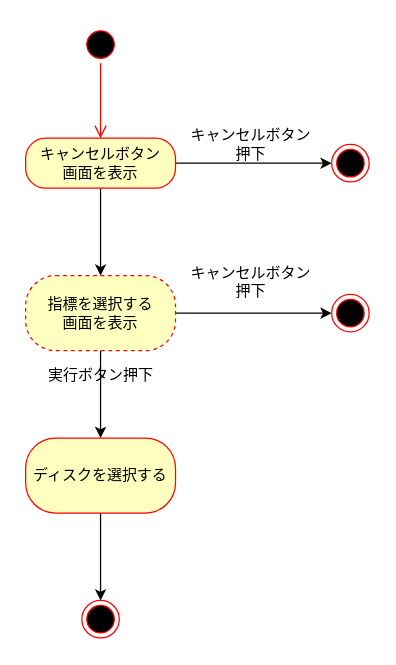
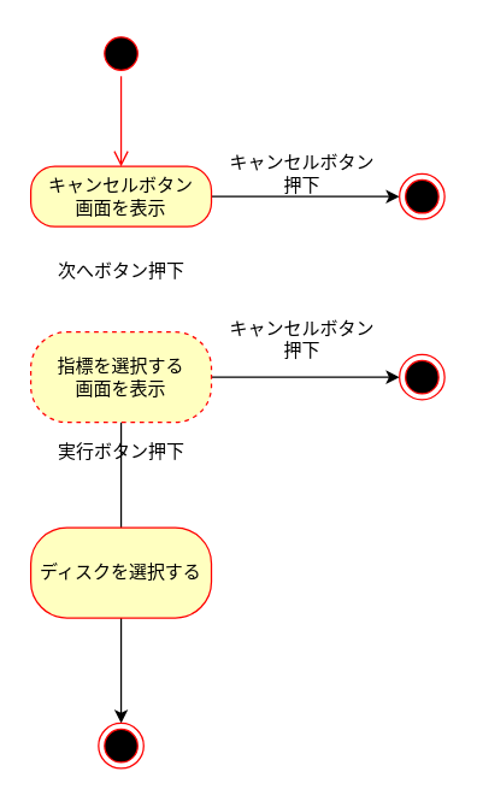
  <mxCell id="0" />
  <mxCell id="1" parent="0" />
  <mxCell id="2" value="" style="ellipse;html=1;shape=startState;fillColor=#000000;strokeColor=#ff0000;" vertex="1" parent="1"><mxGeometry x="65" y="20" width="30" height="30" as="geometry" /></mxCell>
  <mxCell id="3" value="" style="edgeStyle=orthogonalEdgeStyle;html=1;verticalAlign=bottom;endArrow=open;endSize=8;strokeColor=#ff0000;" edge="1" parent="1" source="2"><mxGeometry relative="1" as="geometry"><mxPoint x="80" y="110" as="targetPoint" /></mxGeometry></mxCell>
  <mxCell id="4" value="" style="edgeStyle=orthogonalEdgeStyle;rounded=0;orthogonalLoop=1;jettySize=auto;html=1;" edge="1" parent="1" source="6" target="7"><mxGeometry relative="1" as="geometry" /></mxCell>
- <mxCell id="5" value="" style="edgeStyle=orthogonalEdgeStyle;rounded=0;orthogonalLoop=1;jettySize=auto;html=1;" edge="1" parent="1" source="6" target="12"><mxGeometry relative="1" as="geometry" /></mxCell>
  <mxCell id="6" value="キャンセルボタン&lt;br&gt;画面を表示" style="rounded=1;whiteSpace=wrap;html=1;arcSize=40;fontColor=#000000;fillColor=#ffffc0;strokeColor=#ff0000;" vertex="1" parent="1"><mxGeometry x="20" y="110" width="120" height="40" as="geometry" /></mxCell>
  <mxCell id="7" value="" style="ellipse;html=1;shape=endState;fillColor=#000000;strokeColor=#ff0000;" vertex="1" parent="1"><mxGeometry x="265" y="115" width="30" height="30" as="geometry" /></mxCell>
  <mxCell id="8" value="キャンセルボタン&lt;br&gt;押下" style="text;html=1;align=center;verticalAlign=middle;resizable=0;points=[];autosize=1;" vertex="1" parent="1"><mxGeometry x="145" y="100" width="110" height="30" as="geometry" /></mxCell>
  <mxCell id="9" style="edgeStyle=orthogonalEdgeStyle;rounded=0;orthogonalLoop=1;jettySize=auto;html=1;exitX=0.5;exitY=1;exitDx=0;exitDy=0;" edge="1" parent="1" source="6" target="6"><mxGeometry relative="1" as="geometry" /></mxCell>
- <mxCell id="10" value="" style="edgeStyle=orthogonalEdgeStyle;rounded=0;orthogonalLoop=1;jettySize=auto;html=1;" edge="1" parent="1" source="12" target="15"><mxGeometry relative="1" as="geometry" /></mxCell>
+ <mxCell id="10" value="" style="edgeStyle=orthogonalEdgeStyle;rounded=0;orthogonalLoop=1;jettySize=auto;html=1;endArrow=none;" edge="1" parent="1" source="12" target="15"><mxGeometry relative="1" as="geometry" /></mxCell>
  <mxCell id="11" value="" style="edgeStyle=orthogonalEdgeStyle;rounded=0;orthogonalLoop=1;jettySize=auto;html=1;" edge="1" parent="1" source="12" target="16"><mxGeometry relative="1" as="geometry" /></mxCell>
  <mxCell id="12" value="&lt;span&gt;指標を選択する&lt;/span&gt;&lt;br&gt;&lt;span&gt;画面を表示&lt;/span&gt;" style="whiteSpace=wrap;html=1;rounded=1;strokeColor=#ff0000;fillColor=#ffffc0;arcSize=40;dashed=1;" vertex="1" parent="1"><mxGeometry x="20" y="220" width="120" height="60" as="geometry" /></mxCell>
+ <mxCell id="13" value="次へボタン押下" style="text;html=1;align=center;verticalAlign=middle;resizable=0;points=[];autosize=1;" vertex="1" parent="1"><mxGeometry x="30" y="170" width="100" height="20" as="geometry" /></mxCell>
  <mxCell id="14" value="" style="edgeStyle=orthogonalEdgeStyle;rounded=0;orthogonalLoop=1;jettySize=auto;html=1;" edge="1" parent="1" source="15" target="19"><mxGeometry relative="1" as="geometry" /></mxCell>
  <mxCell id="15" value="ディスクを選択する" style="whiteSpace=wrap;html=1;rounded=1;strokeColor=#ff0000;fillColor=#ffffc0;arcSize=40;" vertex="1" parent="1"><mxGeometry x="20" y="350" width="120" height="60" as="geometry" /></mxCell>
  <mxCell id="16" value="" style="ellipse;html=1;shape=endState;fillColor=#000000;strokeColor=#ff0000;" vertex="1" parent="1"><mxGeometry x="265" y="235" width="30" height="30" as="geometry" /></mxCell>
  <mxCell id="17" value="キャンセルボタン&lt;br&gt;押下" style="text;html=1;align=center;verticalAlign=middle;resizable=0;points=[];autosize=1;" vertex="1" parent="1"><mxGeometry x="145" y="210" width="110" height="30" as="geometry" /></mxCell>
  <mxCell id="18" value="実行ボタン押下" style="text;html=1;align=center;verticalAlign=middle;resizable=0;points=[];autosize=1;" vertex="1" parent="1"><mxGeometry x="30" y="290" width="100" height="20" as="geometry" /></mxCell>
  <mxCell id="19" value="" style="ellipse;html=1;shape=endState;fillColor=#000000;strokeColor=#ff0000;" vertex="1" parent="1"><mxGeometry x="65" y="480" width="30" height="30" as="geometry" /></mxCell>
